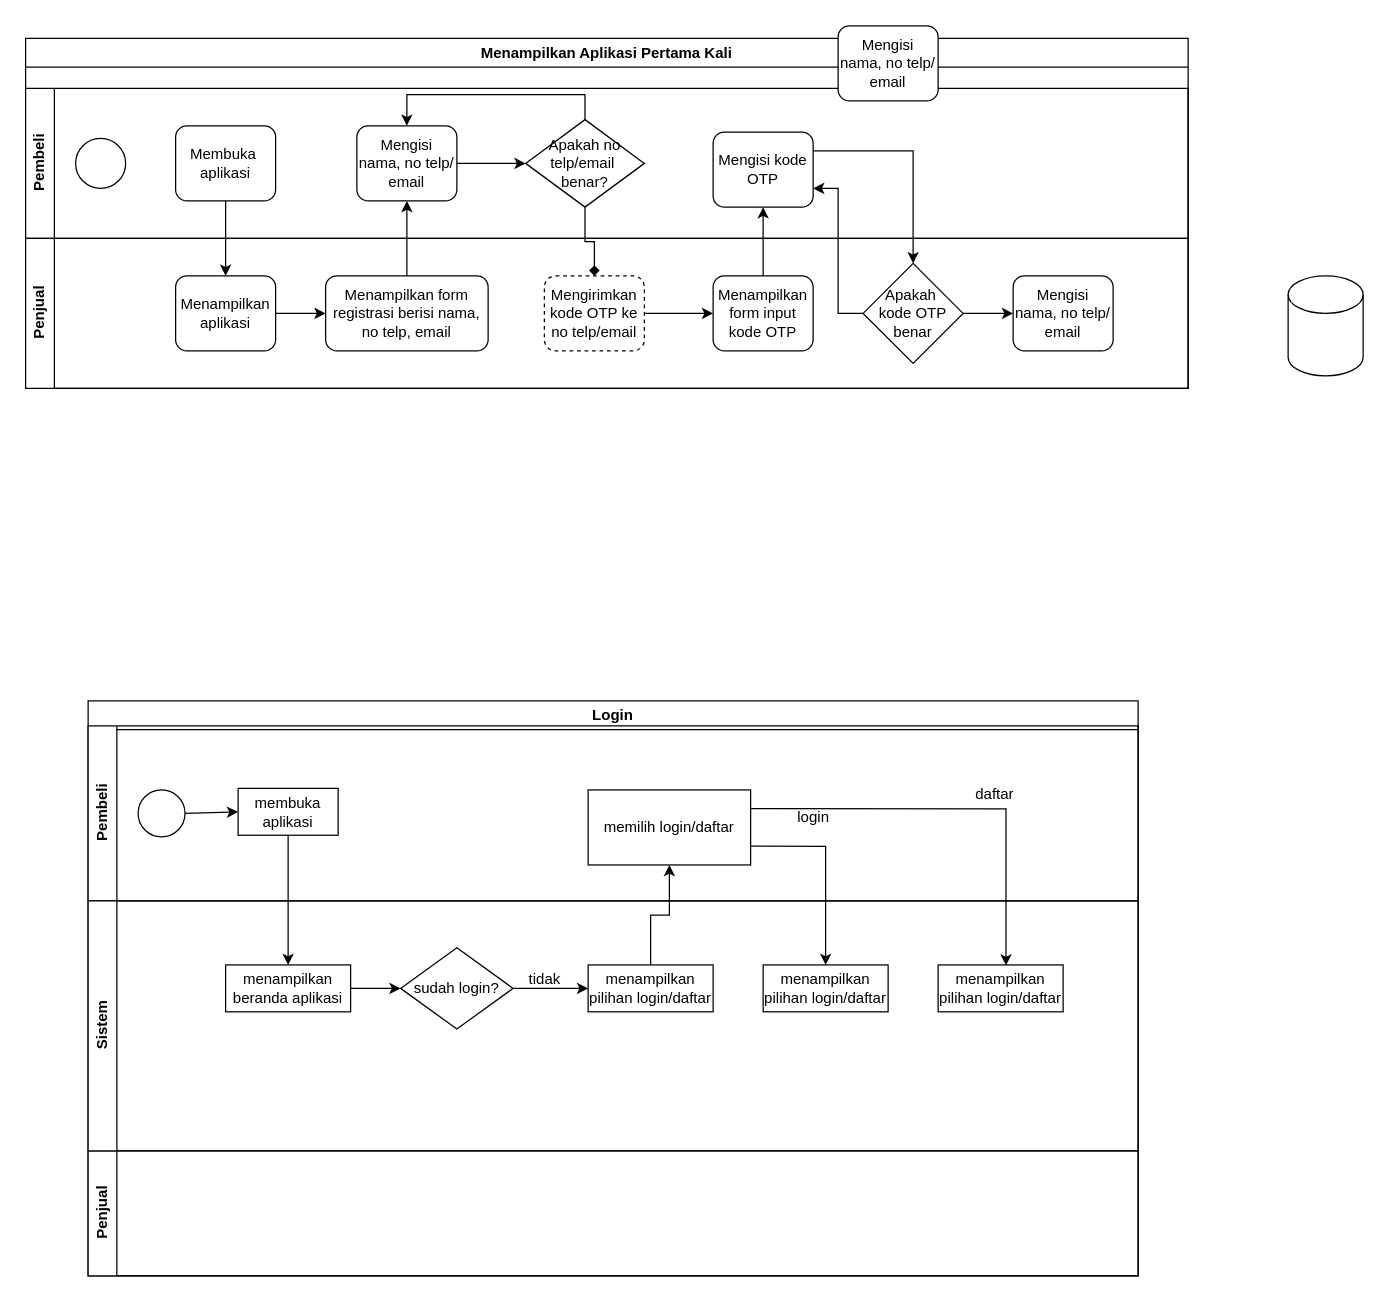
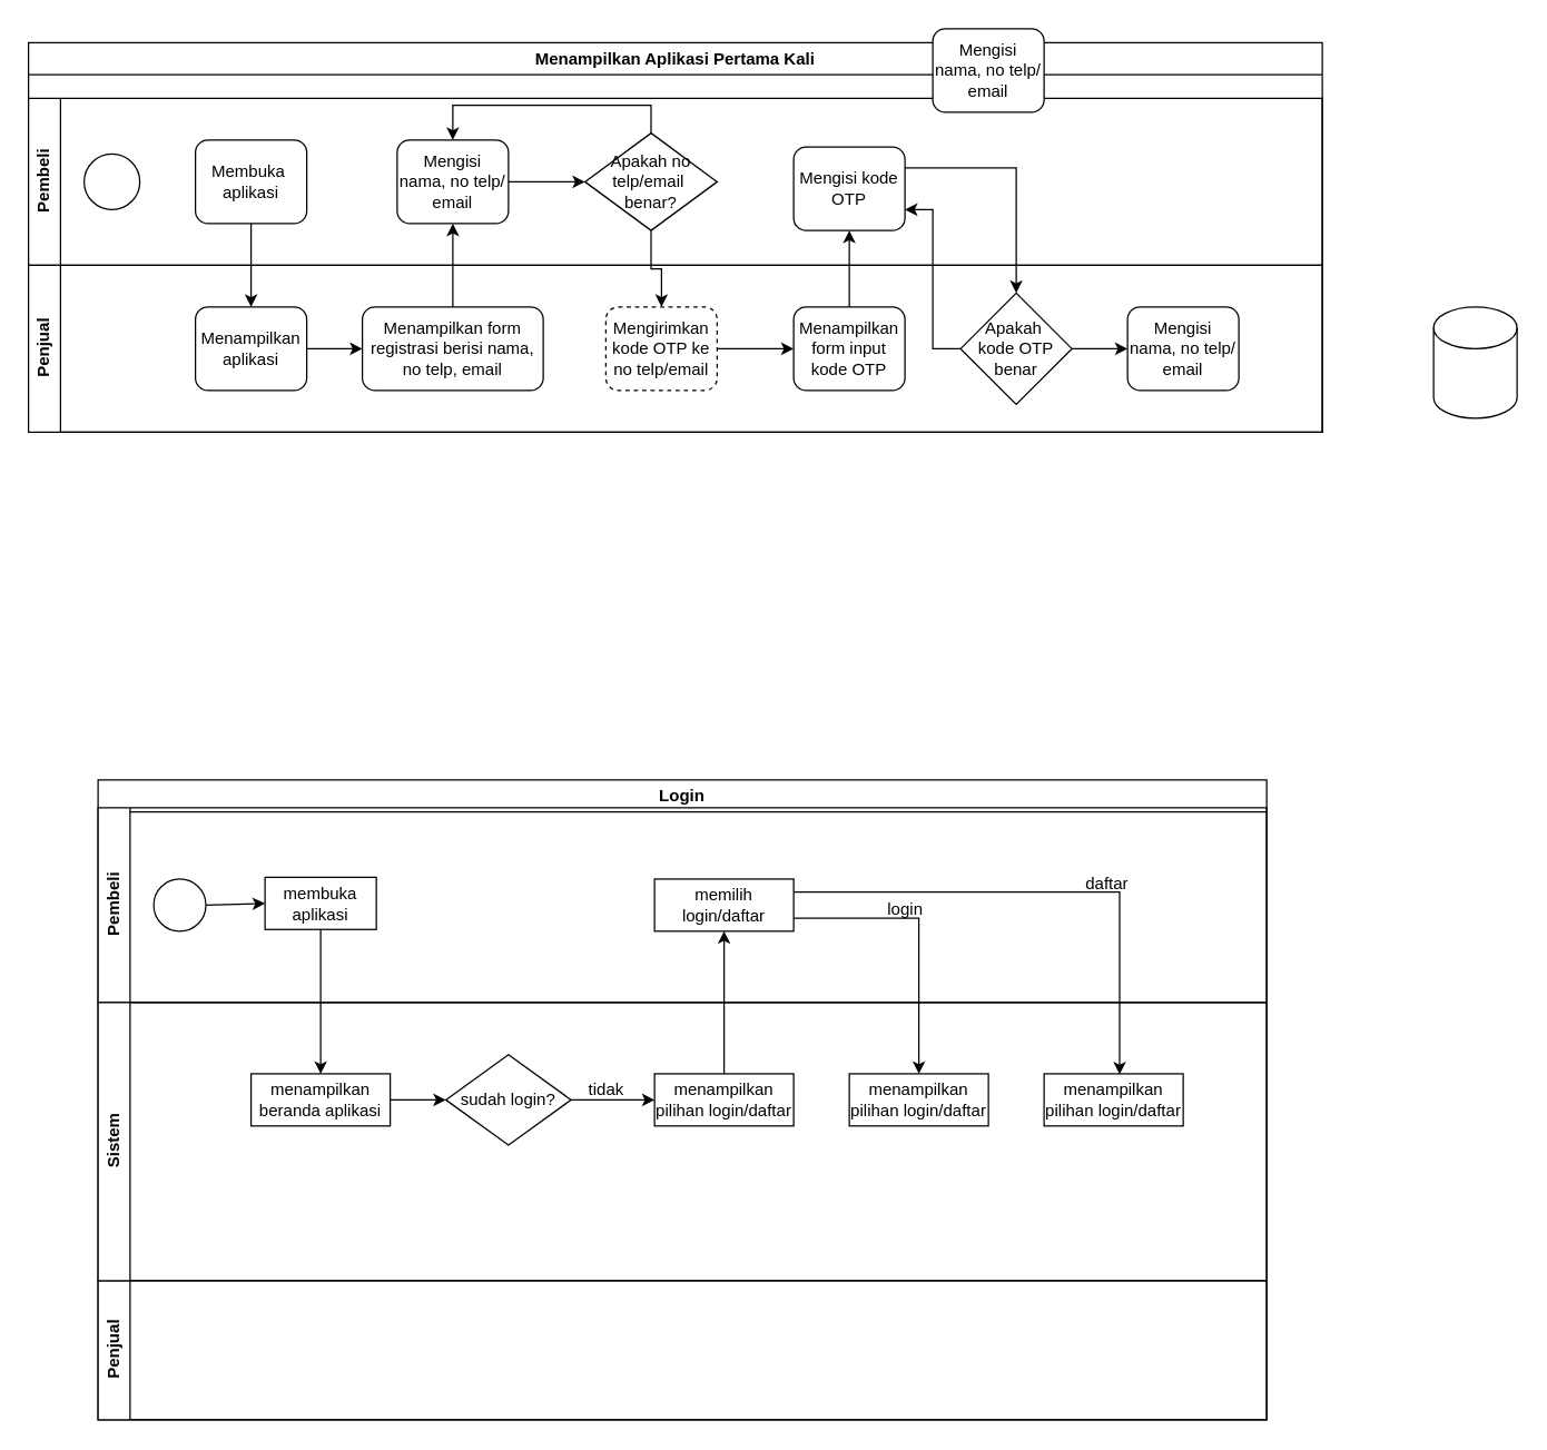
  <mxCell id="0" />
  <mxCell id="1" parent="0" />
  <mxCell id="2" value="Login" style="swimlane;whiteSpace=wrap;html=1;" vertex="1" parent="1"><mxGeometry x="70" y="560" width="840" height="460" as="geometry" /></mxCell>
  <mxCell id="3" value="Pembeli" style="swimlane;horizontal=0;whiteSpace=wrap;html=1;" vertex="1" parent="2"><mxGeometry y="20" width="840" height="140" as="geometry" /></mxCell>
  <mxCell id="4" value="" style="ellipse;whiteSpace=wrap;html=1;aspect=fixed;" vertex="1" parent="3"><mxGeometry x="40" y="51.25" width="37.5" height="37.5" as="geometry" /></mxCell>
  <mxCell id="5" value="membuka aplikasi" style="rounded=0;whiteSpace=wrap;html=1;" vertex="1" parent="3"><mxGeometry x="120" y="50" width="80" height="37.5" as="geometry" /></mxCell>
  <mxCell id="6" value="" style="endArrow=classic;html=1;rounded=0;exitX=1;exitY=0.5;exitDx=0;exitDy=0;entryX=0;entryY=0.5;entryDx=0;entryDy=0;" edge="1" parent="3" source="4" target="5"><mxGeometry width="50" height="50" relative="1" as="geometry"><mxPoint x="230" y="170" as="sourcePoint" /><mxPoint x="120" y="95" as="targetPoint" /></mxGeometry></mxCell>
- <mxCell id="7" value="memilih login/daftar" style="rounded=0;whiteSpace=wrap;html=1;" vertex="1" parent="3"><mxGeometry x="400" y="51.25" width="130" height="60" as="geometry" /></mxCell>
+ <mxCell id="7" value="memilih login/daftar" style="rounded=0;whiteSpace=wrap;html=1;" vertex="1" parent="3"><mxGeometry x="400" y="51.25" width="100" height="37.5" as="geometry" /></mxCell>
  <mxCell id="8" value="daftar" style="text;html=1;align=center;verticalAlign=middle;resizable=0;points=[];autosize=1;strokeColor=none;fillColor=none;" vertex="1" parent="3"><mxGeometry x="700" y="40" width="50" height="30" as="geometry" /></mxCell>
  <mxCell id="9" value="Penjual" style="swimlane;horizontal=0;whiteSpace=wrap;html=1;" vertex="1" parent="2"><mxGeometry y="360" width="840" height="100" as="geometry" /></mxCell>
  <mxCell id="10" value="Sistem" style="swimlane;horizontal=0;whiteSpace=wrap;html=1;" vertex="1" parent="9"><mxGeometry y="-200" width="840" height="200" as="geometry" /></mxCell>
  <mxCell id="11" style="edgeStyle=orthogonalEdgeStyle;rounded=0;orthogonalLoop=1;jettySize=auto;html=1;exitX=1;exitY=0.5;exitDx=0;exitDy=0;entryX=0;entryY=0.5;entryDx=0;entryDy=0;" edge="1" parent="10" source="12" target="14"><mxGeometry relative="1" as="geometry" /></mxCell>
  <mxCell id="12" value="menampilkan beranda aplikasi" style="rounded=0;whiteSpace=wrap;html=1;" vertex="1" parent="10"><mxGeometry x="110" y="51.25" width="100" height="37.5" as="geometry" /></mxCell>
  <mxCell id="13" style="edgeStyle=orthogonalEdgeStyle;rounded=0;orthogonalLoop=1;jettySize=auto;html=1;exitX=1;exitY=0.5;exitDx=0;exitDy=0;entryX=0;entryY=0.5;entryDx=0;entryDy=0;" edge="1" parent="10" source="14" target="16"><mxGeometry relative="1" as="geometry" /></mxCell>
  <mxCell id="14" value="sudah login?" style="rhombus;whiteSpace=wrap;html=1;rounded=0;" vertex="1" parent="10"><mxGeometry x="250" y="37.5" width="90" height="65" as="geometry" /></mxCell>
  <mxCell id="15" value="tidak" style="text;html=1;align=center;verticalAlign=middle;resizable=0;points=[];autosize=1;strokeColor=none;fillColor=none;" vertex="1" parent="10"><mxGeometry x="340" y="48" width="50" height="30" as="geometry" /></mxCell>
  <mxCell id="16" value="menampilkan pilihan login/daftar" style="rounded=0;whiteSpace=wrap;html=1;" vertex="1" parent="10"><mxGeometry x="400" y="51.25" width="100" height="37.5" as="geometry" /></mxCell>
  <mxCell id="17" value="menampilkan pilihan login/daftar" style="rounded=0;whiteSpace=wrap;html=1;" vertex="1" parent="10"><mxGeometry x="540" y="51.25" width="100" height="37.5" as="geometry" /></mxCell>
  <mxCell id="18" value="menampilkan pilihan login/daftar" style="rounded=0;whiteSpace=wrap;html=1;" vertex="1" parent="10"><mxGeometry x="680" y="51.25" width="100" height="37.5" as="geometry" /></mxCell>
  <mxCell id="19" style="edgeStyle=orthogonalEdgeStyle;rounded=0;orthogonalLoop=1;jettySize=auto;html=1;exitX=0.5;exitY=1;exitDx=0;exitDy=0;entryX=0.5;entryY=0;entryDx=0;entryDy=0;" edge="1" parent="2" source="5" target="12"><mxGeometry relative="1" as="geometry" /></mxCell>
  <mxCell id="20" style="edgeStyle=orthogonalEdgeStyle;rounded=0;orthogonalLoop=1;jettySize=auto;html=1;exitX=0.5;exitY=0;exitDx=0;exitDy=0;entryX=0.5;entryY=1;entryDx=0;entryDy=0;" edge="1" parent="2" source="16" target="7"><mxGeometry relative="1" as="geometry" /></mxCell>
  <mxCell id="21" style="edgeStyle=orthogonalEdgeStyle;rounded=0;orthogonalLoop=1;jettySize=auto;html=1;exitX=1;exitY=0.75;exitDx=0;exitDy=0;entryX=0.5;entryY=0;entryDx=0;entryDy=0;" edge="1" parent="2" source="7" target="17"><mxGeometry relative="1" as="geometry"><mxPoint x="550" y="99.235" as="targetPoint" /></mxGeometry></mxCell>
  <mxCell id="22" style="edgeStyle=orthogonalEdgeStyle;rounded=0;orthogonalLoop=1;jettySize=auto;html=1;exitX=1;exitY=0.25;exitDx=0;exitDy=0;entryX=0.543;entryY=0.011;entryDx=0;entryDy=0;entryPerimeter=0;" edge="1" parent="2" source="7" target="18"><mxGeometry relative="1" as="geometry" /></mxCell>
  <mxCell id="23" value="login" style="text;html=1;align=center;verticalAlign=middle;resizable=0;points=[];autosize=1;strokeColor=none;fillColor=none;" vertex="1" parent="1"><mxGeometry x="625" y="638" width="50" height="30" as="geometry" /></mxCell>
  <mxCell id="24" value="Menampilkan Aplikasi Pertama Kali" style="swimlane;whiteSpace=wrap;html=1;" vertex="1" parent="1"><mxGeometry width="930" height="280" as="geometry" x="20" y="30" /></mxCell>
  <mxCell id="25" value="Pembeli" style="swimlane;horizontal=0;whiteSpace=wrap;html=1;" vertex="1" parent="24"><mxGeometry y="40" width="930" height="120" as="geometry" /></mxCell>
  <mxCell id="26" value="" style="ellipse;whiteSpace=wrap;html=1;aspect=fixed;" vertex="1" parent="25"><mxGeometry x="40" y="40" width="40" height="40" as="geometry" /></mxCell>
  <mxCell id="27" value="Membuka&amp;nbsp;&lt;div&gt;aplikasi&lt;/div&gt;" style="rounded=1;whiteSpace=wrap;html=1;" vertex="1" parent="25"><mxGeometry x="120" y="30" width="80" height="60" as="geometry" /></mxCell>
  <mxCell id="28" style="edgeStyle=orthogonalEdgeStyle;rounded=0;orthogonalLoop=1;jettySize=auto;html=1;exitX=1;exitY=0.5;exitDx=0;exitDy=0;entryX=0;entryY=0.5;entryDx=0;entryDy=0;" edge="1" parent="25" source="29" target="31"><mxGeometry relative="1" as="geometry" /></mxCell>
  <mxCell id="29" value="Mengisi nama, no telp/ email" style="rounded=1;whiteSpace=wrap;html=1;" vertex="1" parent="25"><mxGeometry x="265" y="30" width="80" height="60" as="geometry" /></mxCell>
  <mxCell id="30" style="edgeStyle=orthogonalEdgeStyle;rounded=0;orthogonalLoop=1;jettySize=auto;html=1;exitX=0.5;exitY=0;exitDx=0;exitDy=0;entryX=0.5;entryY=0;entryDx=0;entryDy=0;" edge="1" parent="25" source="31" target="29"><mxGeometry relative="1" as="geometry" /></mxCell>
  <mxCell id="31" value="Apakah no telp/email&amp;nbsp;&lt;div&gt;benar?&lt;/div&gt;" style="rhombus;whiteSpace=wrap;html=1;" vertex="1" parent="25"><mxGeometry x="400" y="25" width="95" height="70" as="geometry" /></mxCell>
  <mxCell id="32" value="Mengisi kode OTP" style="rounded=1;whiteSpace=wrap;html=1;" vertex="1" parent="25"><mxGeometry x="550" y="35" width="80" height="60" as="geometry" /></mxCell>
  <mxCell id="33" value="Penjual" style="swimlane;horizontal=0;whiteSpace=wrap;html=1;" vertex="1" parent="24"><mxGeometry y="160" width="930" height="120" as="geometry" /></mxCell>
  <mxCell id="34" style="edgeStyle=orthogonalEdgeStyle;rounded=0;orthogonalLoop=1;jettySize=auto;html=1;exitX=1;exitY=0.5;exitDx=0;exitDy=0;entryX=0;entryY=0.5;entryDx=0;entryDy=0;" edge="1" parent="33" source="35" target="36"><mxGeometry relative="1" as="geometry" /></mxCell>
  <mxCell id="35" value="Menampilkan aplikasi" style="rounded=1;whiteSpace=wrap;html=1;" vertex="1" parent="33"><mxGeometry x="120" y="30" width="80" height="60" as="geometry" /></mxCell>
  <mxCell id="36" value="Menampilkan form registrasi berisi nama, no telp, email" style="rounded=1;whiteSpace=wrap;html=1;" vertex="1" parent="33"><mxGeometry x="240" y="30" width="130" height="60" as="geometry" /></mxCell>
  <mxCell id="37" style="edgeStyle=orthogonalEdgeStyle;rounded=0;orthogonalLoop=1;jettySize=auto;html=1;exitX=1;exitY=0.5;exitDx=0;exitDy=0;entryX=0;entryY=0.5;entryDx=0;entryDy=0;" edge="1" parent="33" source="38" target="39"><mxGeometry relative="1" as="geometry" /></mxCell>
  <mxCell id="38" value="Mengirimkan kode OTP ke no telp/email" style="rounded=1;whiteSpace=wrap;html=1;dashed=1;" vertex="1" parent="33"><mxGeometry x="415" y="30" width="80" height="60" as="geometry" /></mxCell>
  <mxCell id="39" value="Menampilkan form input kode OTP" style="rounded=1;whiteSpace=wrap;html=1;" vertex="1" parent="33"><mxGeometry x="550" y="30" width="80" height="60" as="geometry" /></mxCell>
  <mxCell id="40" style="edgeStyle=orthogonalEdgeStyle;rounded=0;orthogonalLoop=1;jettySize=auto;html=1;exitX=1;exitY=0.5;exitDx=0;exitDy=0;entryX=0;entryY=0.5;entryDx=0;entryDy=0;" edge="1" parent="33" source="41" target="42"><mxGeometry relative="1" as="geometry" /></mxCell>
  <mxCell id="41" value="Apakah&amp;nbsp;&lt;div&gt;kode OTP benar&lt;/div&gt;" style="rhombus;whiteSpace=wrap;html=1;" vertex="1" parent="33"><mxGeometry x="670" y="20" width="80" height="80" as="geometry" /></mxCell>
  <mxCell id="42" value="Mengisi nama, no telp/ email" style="rounded=1;whiteSpace=wrap;html=1;" vertex="1" parent="33"><mxGeometry x="790" y="30" width="80" height="60" as="geometry" /></mxCell>
  <mxCell id="43" style="edgeStyle=orthogonalEdgeStyle;rounded=0;orthogonalLoop=1;jettySize=auto;html=1;exitX=0.5;exitY=0;exitDx=0;exitDy=0;entryX=0.5;entryY=1;entryDx=0;entryDy=0;" edge="1" parent="24" source="36" target="29"><mxGeometry relative="1" as="geometry" /></mxCell>
  <mxCell id="44" style="edgeStyle=orthogonalEdgeStyle;rounded=0;orthogonalLoop=1;jettySize=auto;html=1;exitX=0.5;exitY=1;exitDx=0;exitDy=0;entryX=0.5;entryY=0;entryDx=0;entryDy=0;" edge="1" parent="24" source="27" target="35"><mxGeometry relative="1" as="geometry" /></mxCell>
- <mxCell id="45" style="edgeStyle=orthogonalEdgeStyle;rounded=0;orthogonalLoop=1;jettySize=auto;html=1;exitX=0.5;exitY=1;exitDx=0;exitDy=0;entryX=0.5;entryY=0;entryDx=0;entryDy=0;endArrow=diamond;" edge="1" parent="24" source="31" target="38"><mxGeometry relative="1" as="geometry" /></mxCell>
+ <mxCell id="45" style="edgeStyle=orthogonalEdgeStyle;rounded=0;orthogonalLoop=1;jettySize=auto;html=1;exitX=0.5;exitY=1;exitDx=0;exitDy=0;entryX=0.5;entryY=0;entryDx=0;entryDy=0;" edge="1" parent="24" source="31" target="38"><mxGeometry relative="1" as="geometry" /></mxCell>
  <mxCell id="46" value="Mengisi nama, no telp/ email" style="rounded=1;whiteSpace=wrap;html=1;" vertex="1" parent="24"><mxGeometry x="650" y="-10" width="80" height="60" as="geometry" /></mxCell>
  <mxCell id="47" style="edgeStyle=orthogonalEdgeStyle;rounded=0;orthogonalLoop=1;jettySize=auto;html=1;exitX=0.5;exitY=0;exitDx=0;exitDy=0;entryX=0.5;entryY=1;entryDx=0;entryDy=0;" edge="1" parent="24" source="39" target="32"><mxGeometry relative="1" as="geometry" /></mxCell>
  <mxCell id="48" style="edgeStyle=orthogonalEdgeStyle;rounded=0;orthogonalLoop=1;jettySize=auto;html=1;exitX=1;exitY=0.25;exitDx=0;exitDy=0;entryX=0.5;entryY=0;entryDx=0;entryDy=0;" edge="1" parent="24" source="32" target="41"><mxGeometry relative="1" as="geometry" /></mxCell>
  <mxCell id="49" style="edgeStyle=orthogonalEdgeStyle;rounded=0;orthogonalLoop=1;jettySize=auto;html=1;exitX=0;exitY=0.5;exitDx=0;exitDy=0;entryX=1;entryY=0.75;entryDx=0;entryDy=0;" edge="1" parent="24" source="41" target="32"><mxGeometry relative="1" as="geometry" /></mxCell>
  <mxCell id="50" value="" style="shape=cylinder3;whiteSpace=wrap;html=1;boundedLbl=1;backgroundOutline=1;size=15;" vertex="1" parent="1"><mxGeometry x="1030" y="220" width="60" height="80" as="geometry" /></mxCell>
